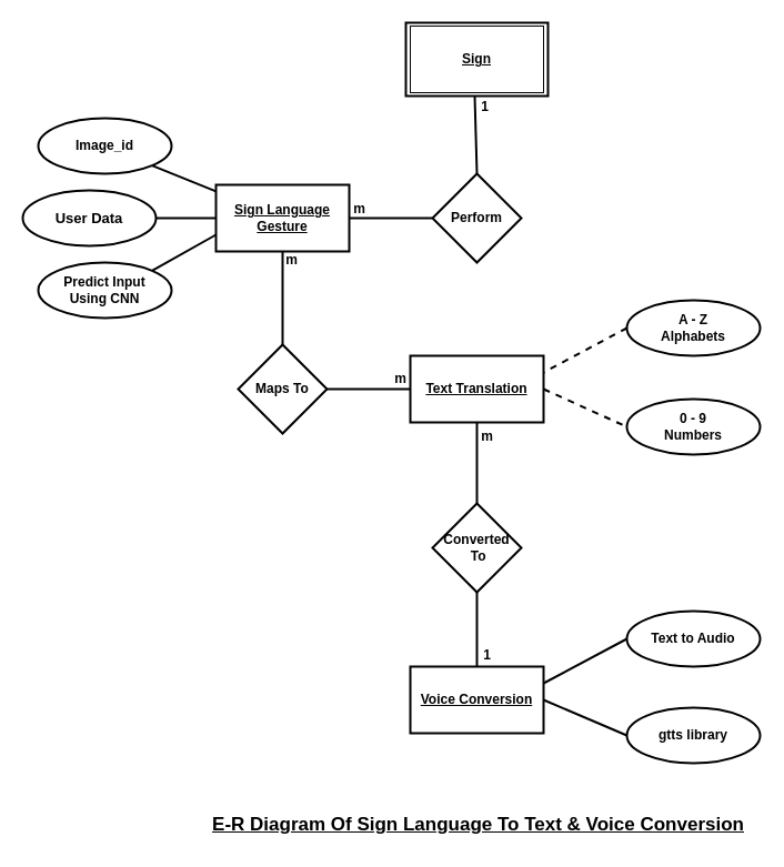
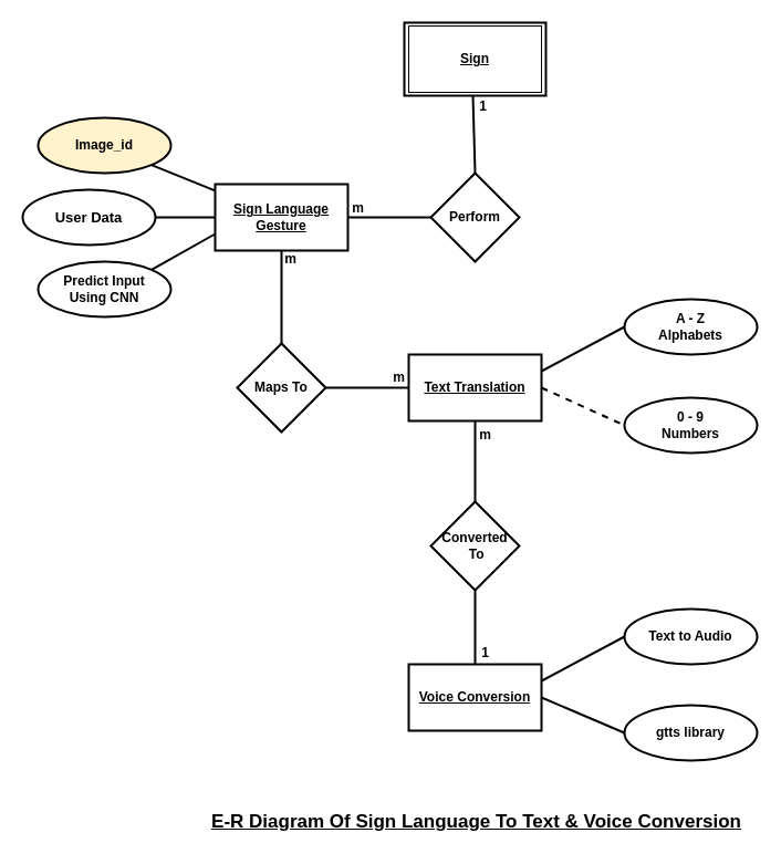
  <mxCell id="0" />
  <mxCell id="1" parent="0" />
  <mxCell id="2" value="" style="rounded=0;whiteSpace=wrap;html=1;strokeWidth=2;" parent="1" vertex="1"><mxGeometry x="365" y="20" width="128" height="66" as="geometry" /></mxCell>
  <mxCell id="3" value="Sign" style="rounded=0;whiteSpace=wrap;html=1;strokeWidth=1;fontStyle=5;fontSize=12;strokeColor=default;fillColor=none;" parent="1" vertex="1"><mxGeometry x="369" y="23" width="120" height="60" as="geometry" /></mxCell>
  <mxCell id="4" value="Perform" style="rhombus;whiteSpace=wrap;html=1;strokeWidth=2;fontStyle=1;fontSize=12;" parent="1" vertex="1"><mxGeometry x="389" y="156" width="80" height="80" as="geometry" /></mxCell>
  <mxCell id="5" value="" style="endArrow=none;html=1;rounded=0;exitX=0.5;exitY=0;exitDx=0;exitDy=0;strokeWidth=2;fontStyle=1;fontSize=12;entryX=0.16;entryY=0.115;entryDx=0;entryDy=0;entryPerimeter=0;" parent="1" source="4" target="30" edge="1"><mxGeometry width="50" height="50" relative="1" as="geometry"><mxPoint x="416" y="97" as="sourcePoint" /><mxPoint x="466" y="47" as="targetPoint" /></mxGeometry></mxCell>
  <mxCell id="6" value="Sign Language Gesture" style="rounded=0;whiteSpace=wrap;html=1;strokeWidth=2;fontStyle=5;fontSize=12;" parent="1" vertex="1"><mxGeometry x="194" y="166" width="120" height="60" as="geometry" /></mxCell>
  <mxCell id="7" value="" style="endArrow=none;html=1;rounded=0;exitX=0;exitY=0.5;exitDx=0;exitDy=0;entryX=1;entryY=0.5;entryDx=0;entryDy=0;strokeWidth=2;fontStyle=1;fontSize=12;" parent="1" source="4" target="6" edge="1"><mxGeometry width="50" height="50" relative="1" as="geometry"><mxPoint x="439" y="166" as="sourcePoint" /><mxPoint x="439" y="93" as="targetPoint" /></mxGeometry></mxCell>
  <mxCell id="8" value="Maps To" style="rhombus;whiteSpace=wrap;html=1;strokeWidth=2;fontStyle=1;fontSize=12;" parent="1" vertex="1"><mxGeometry x="214" y="310" width="80" height="80" as="geometry" /></mxCell>
  <mxCell id="9" value="" style="endArrow=none;html=1;rounded=0;exitX=0.5;exitY=0;exitDx=0;exitDy=0;entryX=0.5;entryY=1;entryDx=0;entryDy=0;strokeWidth=2;fontStyle=1;fontSize=12;" parent="1" source="8" target="6" edge="1"><mxGeometry width="50" height="50" relative="1" as="geometry"><mxPoint x="399" y="206" as="sourcePoint" /><mxPoint x="324" y="206" as="targetPoint" /></mxGeometry></mxCell>
  <mxCell id="10" value="Text Translation" style="rounded=0;whiteSpace=wrap;html=1;strokeWidth=2;fontStyle=5;fontSize=12;" parent="1" vertex="1"><mxGeometry x="369" y="320" width="120" height="60" as="geometry" /></mxCell>
  <mxCell id="11" value="" style="endArrow=none;html=1;rounded=0;exitX=1;exitY=0.5;exitDx=0;exitDy=0;entryX=0;entryY=0.5;entryDx=0;entryDy=0;strokeWidth=2;fontStyle=1;fontSize=12;" parent="1" source="8" target="10" edge="1"><mxGeometry width="50" height="50" relative="1" as="geometry"><mxPoint x="264" y="320" as="sourcePoint" /><mxPoint x="264" y="236" as="targetPoint" /></mxGeometry></mxCell>
  <mxCell id="12" value="Converted&lt;br style=&quot;font-size: 12px;&quot;&gt;&amp;nbsp;To" style="rhombus;whiteSpace=wrap;html=1;strokeWidth=2;fontStyle=1;fontSize=12;" parent="1" vertex="1"><mxGeometry x="389" y="453" width="80" height="80" as="geometry" /></mxCell>
  <mxCell id="13" value="" style="endArrow=none;html=1;rounded=0;exitX=0.5;exitY=0;exitDx=0;exitDy=0;entryX=0.5;entryY=1;entryDx=0;entryDy=0;strokeWidth=2;fontStyle=1;fontSize=12;" parent="1" source="12" target="10" edge="1"><mxGeometry width="50" height="50" relative="1" as="geometry"><mxPoint x="304" y="360" as="sourcePoint" /><mxPoint x="379" y="360" as="targetPoint" /></mxGeometry></mxCell>
  <mxCell id="14" value="Voice Conversion" style="rounded=0;whiteSpace=wrap;html=1;strokeWidth=2;fontStyle=5;fontSize=12;" parent="1" vertex="1"><mxGeometry x="369" y="600" width="120" height="60" as="geometry" /></mxCell>
  <mxCell id="15" value="" style="endArrow=none;html=1;rounded=0;entryX=0.5;entryY=1;entryDx=0;entryDy=0;strokeWidth=2;fontStyle=1;fontSize=12;" parent="1" source="14" target="12" edge="1"><mxGeometry width="50" height="50" relative="1" as="geometry"><mxPoint x="439" y="463" as="sourcePoint" /><mxPoint x="439" y="390" as="targetPoint" /></mxGeometry></mxCell>
- <mxCell id="16" value="Image_id" style="ellipse;whiteSpace=wrap;html=1;strokeWidth=2;fontStyle=1;fontSize=12;" parent="1" vertex="1"><mxGeometry x="34" y="106" width="120" height="50" as="geometry" /></mxCell>
+ <mxCell id="16" value="Image_id" style="ellipse;whiteSpace=wrap;html=1;strokeWidth=2;fontStyle=1;fontSize=12;fillColor=#fff2cc;" parent="1" vertex="1"><mxGeometry x="34" y="106" width="120" height="50" as="geometry" /></mxCell>
  <mxCell id="17" value="User Data" style="ellipse;whiteSpace=wrap;html=1;strokeWidth=2;fontStyle=1;fontSize=13;" parent="1" vertex="1"><mxGeometry x="20" y="171" width="120" height="50" as="geometry" /></mxCell>
  <mxCell id="18" value="Predict Input &lt;br style=&quot;font-size: 12px;&quot;&gt;Using CNN" style="ellipse;whiteSpace=wrap;html=1;strokeWidth=2;fontStyle=1;fontSize=12;" parent="1" vertex="1"><mxGeometry x="34" y="236" width="120" height="50" as="geometry" /></mxCell>
  <mxCell id="19" value="" style="endArrow=none;html=1;rounded=0;entryX=1;entryY=1;entryDx=0;entryDy=0;strokeWidth=2;fontStyle=1;fontSize=12;" parent="1" source="6" target="16" edge="1"><mxGeometry width="50" height="50" relative="1" as="geometry"><mxPoint x="399" y="206" as="sourcePoint" /><mxPoint x="324" y="206" as="targetPoint" /></mxGeometry></mxCell>
  <mxCell id="20" value="" style="endArrow=none;html=1;rounded=0;exitX=0;exitY=0.5;exitDx=0;exitDy=0;entryX=1;entryY=0.5;entryDx=0;entryDy=0;strokeWidth=2;fontStyle=1;fontSize=12;" parent="1" source="6" target="17" edge="1"><mxGeometry width="50" height="50" relative="1" as="geometry"><mxPoint x="409" y="216" as="sourcePoint" /><mxPoint x="334" y="216" as="targetPoint" /></mxGeometry></mxCell>
  <mxCell id="21" value="" style="endArrow=none;html=1;rounded=0;exitX=0;exitY=0.75;exitDx=0;exitDy=0;entryX=1;entryY=0;entryDx=0;entryDy=0;strokeWidth=2;fontStyle=1;fontSize=12;" parent="1" source="6" target="18" edge="1"><mxGeometry width="50" height="50" relative="1" as="geometry"><mxPoint x="419" y="226" as="sourcePoint" /><mxPoint x="344" y="226" as="targetPoint" /></mxGeometry></mxCell>
  <mxCell id="22" value="0 - 9&lt;br style=&quot;font-size: 12px;&quot;&gt;Numbers" style="ellipse;whiteSpace=wrap;html=1;strokeWidth=2;fontStyle=1;fontSize=12;" parent="1" vertex="1"><mxGeometry x="564" y="359" width="120" height="50" as="geometry" /></mxCell>
  <mxCell id="23" value="A - Z&lt;br style=&quot;font-size: 12px;&quot;&gt;Alphabets" style="ellipse;whiteSpace=wrap;html=1;strokeWidth=2;fontStyle=1;fontSize=12;" parent="1" vertex="1"><mxGeometry x="564" y="270" width="120" height="50" as="geometry" /></mxCell>
  <mxCell id="24" value="" style="endArrow=none;html=1;rounded=0;exitX=1;exitY=0.5;exitDx=0;exitDy=0;entryX=0;entryY=0.5;entryDx=0;entryDy=0;strokeWidth=2;fontStyle=1;fontSize=12;dashed=1;" parent="1" source="10" target="22" edge="1"><mxGeometry width="50" height="50" relative="1" as="geometry"><mxPoint x="399" y="206" as="sourcePoint" /><mxPoint x="324" y="206" as="targetPoint" /></mxGeometry></mxCell>
- <mxCell id="25" value="" style="endArrow=none;html=1;rounded=0;exitX=0;exitY=0.5;exitDx=0;exitDy=0;entryX=1;entryY=0.25;entryDx=0;entryDy=0;strokeWidth=2;fontStyle=1;fontSize=12;dashed=1;" parent="1" source="23" target="10" edge="1"><mxGeometry width="50" height="50" relative="1" as="geometry"><mxPoint x="409" y="216" as="sourcePoint" /><mxPoint x="334" y="216" as="targetPoint" /></mxGeometry></mxCell>
+ <mxCell id="25" value="" style="endArrow=none;html=1;rounded=0;exitX=0;exitY=0.5;exitDx=0;exitDy=0;entryX=1;entryY=0.25;entryDx=0;entryDy=0;strokeWidth=2;fontStyle=1;fontSize=12;" parent="1" source="23" target="10" edge="1"><mxGeometry width="50" height="50" relative="1" as="geometry"><mxPoint x="409" y="216" as="sourcePoint" /><mxPoint x="334" y="216" as="targetPoint" /></mxGeometry></mxCell>
  <mxCell id="26" value="gtts library" style="ellipse;whiteSpace=wrap;html=1;strokeWidth=2;fontStyle=1;fontSize=12;" parent="1" vertex="1"><mxGeometry x="564" y="637" width="120" height="50" as="geometry" /></mxCell>
  <mxCell id="27" value="Text to Audio" style="ellipse;whiteSpace=wrap;html=1;strokeWidth=2;fontStyle=1;fontSize=12;" parent="1" vertex="1"><mxGeometry x="564" y="550" width="120" height="50" as="geometry" /></mxCell>
  <mxCell id="28" value="" style="endArrow=none;html=1;rounded=0;entryX=0;entryY=0.5;entryDx=0;entryDy=0;exitX=1;exitY=0.5;exitDx=0;exitDy=0;strokeWidth=2;fontStyle=1;fontSize=12;" parent="1" source="14" target="26" edge="1"><mxGeometry width="50" height="50" relative="1" as="geometry"><mxPoint x="439" y="610" as="sourcePoint" /><mxPoint x="439" y="543" as="targetPoint" /></mxGeometry></mxCell>
  <mxCell id="29" value="" style="endArrow=none;html=1;rounded=0;entryX=0;entryY=0.5;entryDx=0;entryDy=0;exitX=1;exitY=0.25;exitDx=0;exitDy=0;strokeWidth=2;fontStyle=1;fontSize=12;" parent="1" source="14" target="27" edge="1"><mxGeometry width="50" height="50" relative="1" as="geometry"><mxPoint x="449" y="620" as="sourcePoint" /><mxPoint x="449" y="553" as="targetPoint" /></mxGeometry></mxCell>
  <mxCell id="30" value="1" style="text;html=1;align=center;verticalAlign=middle;resizable=0;points=[];autosize=1;strokeColor=none;fillColor=none;strokeWidth=2;fontStyle=1;fontSize=12;" parent="1" vertex="1"><mxGeometry x="423" y="83" width="25" height="26" as="geometry" /></mxCell>
  <mxCell id="31" value="m" style="text;html=1;align=center;verticalAlign=middle;resizable=0;points=[];autosize=1;strokeColor=none;fillColor=none;strokeWidth=2;fontStyle=1;fontSize=12;" parent="1" vertex="1"><mxGeometry x="308" y="175" width="29" height="26" as="geometry" /></mxCell>
  <mxCell id="32" value="m" style="text;html=1;align=center;verticalAlign=middle;resizable=0;points=[];autosize=1;strokeColor=none;fillColor=none;strokeWidth=2;fontStyle=1;fontSize=12;" parent="1" vertex="1"><mxGeometry x="247" y="221" width="29" height="26" as="geometry" /></mxCell>
  <mxCell id="33" value="m" style="text;html=1;align=center;verticalAlign=middle;resizable=0;points=[];autosize=1;strokeColor=none;fillColor=none;strokeWidth=2;fontStyle=1;fontSize=12;" parent="1" vertex="1"><mxGeometry x="345" y="328" width="29" height="26" as="geometry" /></mxCell>
  <mxCell id="34" value="m" style="text;html=1;align=center;verticalAlign=middle;resizable=0;points=[];autosize=1;strokeColor=none;fillColor=none;strokeWidth=2;fontStyle=1;fontSize=12;" parent="1" vertex="1"><mxGeometry x="423" y="380" width="29" height="26" as="geometry" /></mxCell>
  <mxCell id="35" value="1" style="text;html=1;align=center;verticalAlign=middle;resizable=0;points=[];autosize=1;strokeColor=none;fillColor=none;strokeWidth=2;fontStyle=1;fontSize=12;" parent="1" vertex="1"><mxGeometry x="425" y="577" width="25" height="26" as="geometry" /></mxCell>
  <mxCell id="36" value="&lt;font size=&quot;1&quot; style=&quot;&quot;&gt;&lt;u style=&quot;font-size: 17px;&quot;&gt;E-R Diagram Of Sign Language To Text &amp;amp; Voice Conversion&lt;/u&gt;&lt;/font&gt;" style="text;html=1;align=center;verticalAlign=middle;resizable=0;points=[];autosize=1;strokeColor=none;fillColor=none;strokeWidth=2;fontStyle=1" parent="1" vertex="1"><mxGeometry x="181" y="727" width="497" height="32" as="geometry" /></mxCell>
